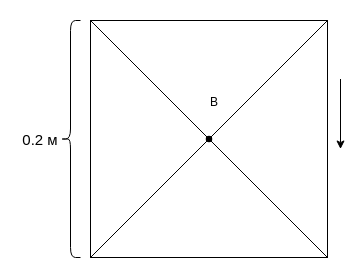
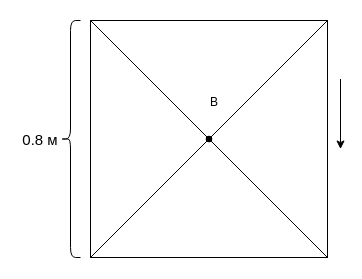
  <mxCell id="0" />
  <mxCell id="1" parent="0" />
  <mxCell id="2" value="" style="rounded=0;whiteSpace=wrap;html=1;fillColor=none;" vertex="1" parent="1"><mxGeometry x="90" y="20" width="237" height="237" as="geometry" /></mxCell>
  <mxCell id="3" value="" style="endArrow=none;html=1;entryX=0;entryY=1;entryDx=0;entryDy=0;exitX=1;exitY=0;exitDx=0;exitDy=0;" edge="1" parent="1" source="2" target="2"><mxGeometry width="50" height="50" relative="1" as="geometry"><mxPoint x="180" y="150" as="sourcePoint" /><mxPoint x="230" y="100" as="targetPoint" /></mxGeometry></mxCell>
  <mxCell id="4" value="" style="endArrow=none;html=1;entryX=0;entryY=0;entryDx=0;entryDy=0;exitX=1;exitY=1;exitDx=0;exitDy=0;" edge="1" parent="1" source="2" target="2"><mxGeometry width="50" height="50" relative="1" as="geometry"><mxPoint x="190" y="160" as="sourcePoint" /><mxPoint x="240" y="110" as="targetPoint" /></mxGeometry></mxCell>
  <mxCell id="5" value="" style="shape=curlyBracket;whiteSpace=wrap;html=1;rounded=1;fillColor=none;" vertex="1" parent="1"><mxGeometry x="60" y="20" width="20" height="237" as="geometry" /></mxCell>
- <mxCell id="6" value="&lt;font style=&quot;font-size: 15px&quot;&gt;0.2 м&lt;/font&gt;" style="text;html=1;strokeColor=none;fillColor=none;align=center;verticalAlign=middle;whiteSpace=wrap;rounded=0;" vertex="1" parent="1"><mxGeometry x="20" y="128.5" width="40" height="20" as="geometry" /></mxCell>
+ <mxCell id="6" value="&lt;font style=&quot;font-size: 15px&quot;&gt;0.8 м&lt;/font&gt;" style="text;html=1;strokeColor=none;fillColor=none;align=center;verticalAlign=middle;whiteSpace=wrap;rounded=0;" vertex="1" parent="1"><mxGeometry x="20" y="128.5" width="40" height="20" as="geometry" /></mxCell>
  <mxCell id="7" value="" style="ellipse;fillColor=#000000;strokeColor=none;" vertex="1" parent="1"><mxGeometry x="205.25" y="135.25" width="6.5" height="6.5" as="geometry" /></mxCell>
  <mxCell id="8" value="" style="endArrow=classic;html=1;" edge="1" parent="1"><mxGeometry width="50" height="50" relative="1" as="geometry"><mxPoint x="340" y="78.5" as="sourcePoint" /><mxPoint x="340" y="148.5" as="targetPoint" /></mxGeometry></mxCell>
  <mxCell id="9" value="B" style="text;html=1;strokeColor=none;fillColor=none;align=center;verticalAlign=middle;whiteSpace=wrap;rounded=0;" vertex="1" parent="1"><mxGeometry x="193.5" y="91.75" width="40" height="20" as="geometry" /></mxCell>
